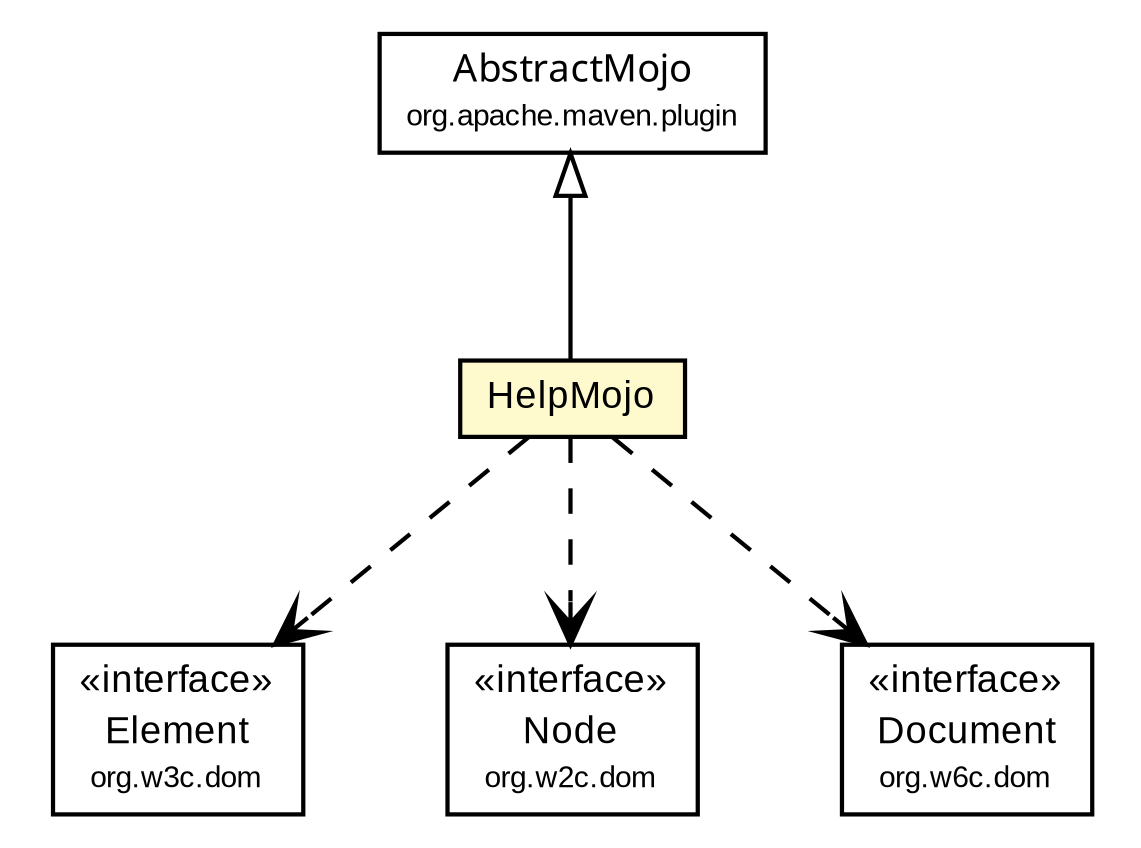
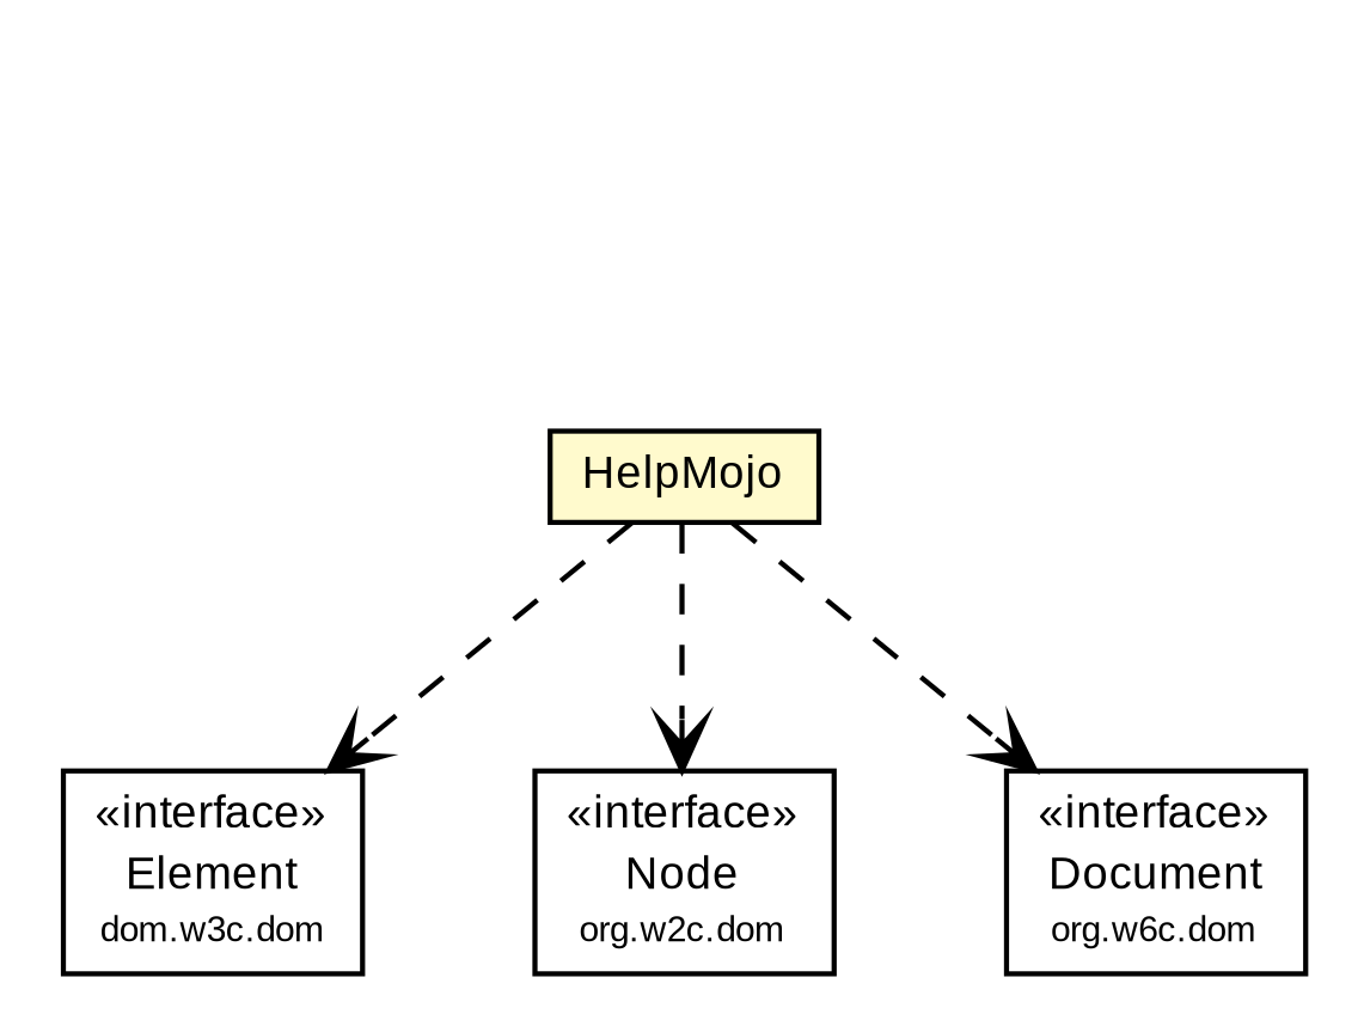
  digraph {
    node [fontcolor=black fontname=arial fontsize=9.0 shape=plaintext]
    edge [arrowhead=open color=black fontcolor=black fontname=arial fontsize=10.0 headport=p labelfontname=arial labelfontsize=10 style=dashed tailport=p]
    n1 [label=<<table border="0" cellborder="1" cellspacing="0" cellpadding="2" port="p" bgcolor="lemonChiffon" href="./HelpMojo.html"> 		<tr><td><table border="0" cellspacing="0" cellpadding="1"> 			<tr><td> HelpMojo </td></tr> 		</table></td></tr> 		</table>>]
-   n2 [label=<<table border="0" cellborder="1" cellspacing="0" cellpadding="2" port="p" href="http://download.oracle.com/javase/5/docs/api/org/w3c/dom/Element.html"> 		<tr><td><table border="0" cellspacing="0" cellpadding="1"> 			<tr><td> &laquo;interface&raquo; </td></tr> 			<tr><td> Element </td></tr> 			<tr><td><font point-size="7.0"> org.w3c.dom </font></td></tr> 		</table></td></tr> 		</table>>]
+   n2 [label=<<table border="0" cellborder="1" cellspacing="0" cellpadding="2" port="p" href="http://download.oracle.com/javase/5/docs/api/org/w3c/dom/Element.html"> 		<tr><td><table border="0" cellspacing="0" cellpadding="1"> 			<tr><td> &laquo;interface&raquo; </td></tr> 			<tr><td> Element </td></tr> 			<tr><td><font point-size="7.0"> dom.w3c.dom </font></td></tr> 		</table></td></tr> 		</table>>]
    n3 [label=<<table border="0" cellborder="1" cellspacing="0" cellpadding="2" port="p" href="http://download.oracle.com/javase/5/docs/api/org/w3c/dom/Node.html"> 		<tr><td><table border="0" cellspacing="0" cellpadding="1"> 			<tr><td> &laquo;interface&raquo; </td></tr> 			<tr><td> Node </td></tr> 			<tr><td><font point-size="7.0"> org.w2c.dom </font></td></tr> 		</table></td></tr> 		</table>>]
    n4 [label=<<table border="0" cellborder="1" cellspacing="0" cellpadding="2" port="p" href="http://download.oracle.com/javase/5/docs/api/org/w3c/dom/Document.html"> 		<tr><td><table border="0" cellspacing="0" cellpadding="1"> 			<tr><td> &laquo;interface&raquo; </td></tr> 			<tr><td> Document </td></tr> 			<tr><td><font point-size="7.0"> org.w6c.dom </font></td></tr> 		</table></td></tr> 		</table>>]
-   n5 [label=<<table border="0" cellborder="1" cellspacing="0" cellpadding="2" port="p" href="http://maven.apache.org/ref/2.2.1/maven-plugin-api/apidocs/org/apache/maven/plugin/AbstractMojo.html"> 		<tr><td><table border="0" cellspacing="0" cellpadding="1"> 			<tr><td><font face="ariali"> AbstractMojo </font></td></tr> 			<tr><td><font point-size="7.0"> org.apache.maven.plugin </font></td></tr> 		</table></td></tr> 		</table>>]
    n1 -> n2
    n1 -> n3
    n1 -> n4
-   n5 -> n1 [arrowtail=empty dir=back fontsize=10 arrowhead="" color="" fontcolor="" style=""]
  }
